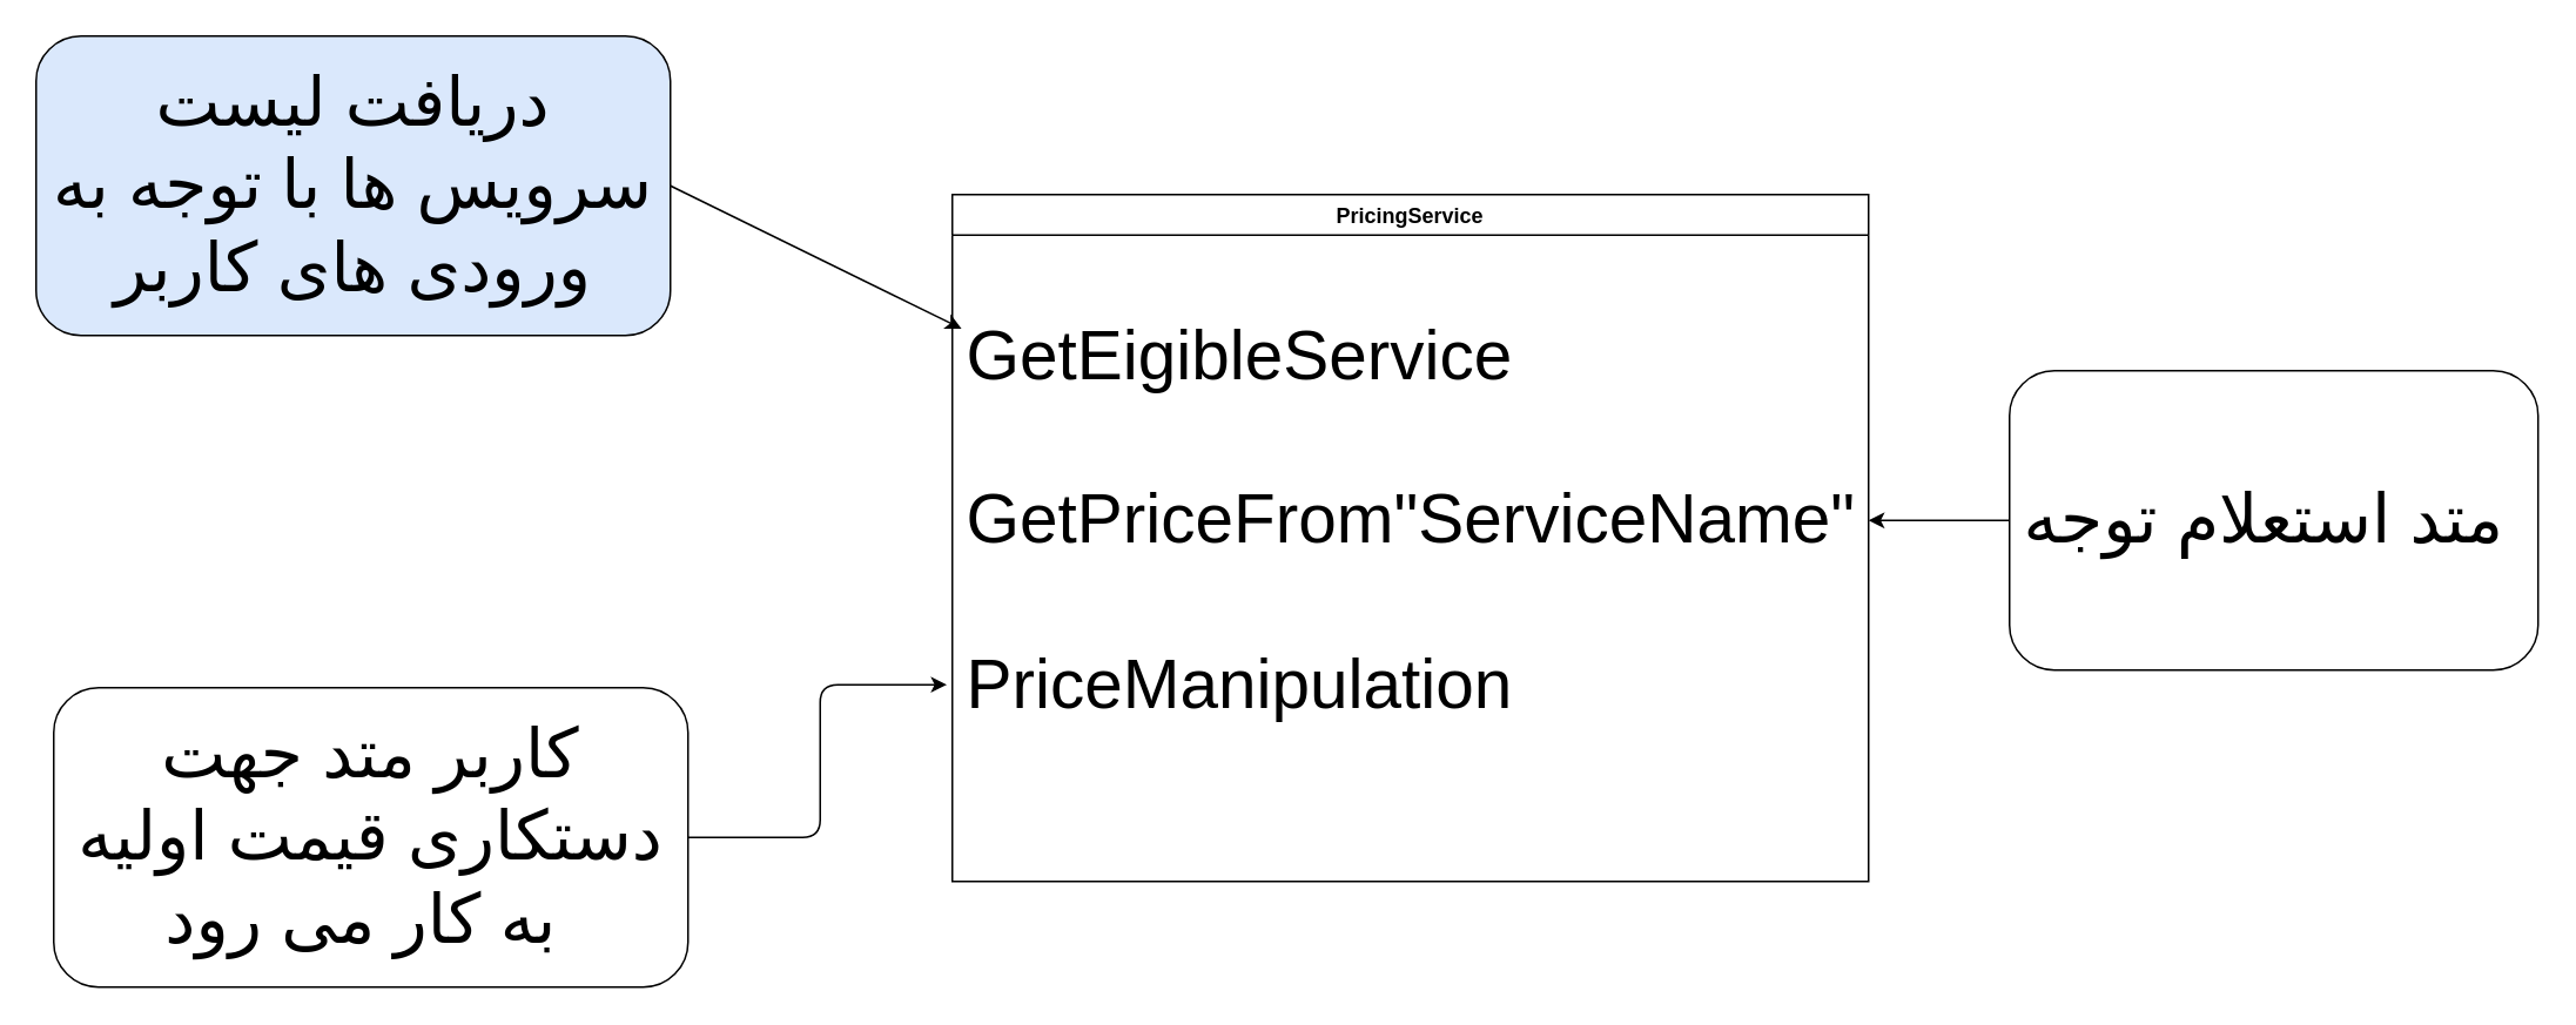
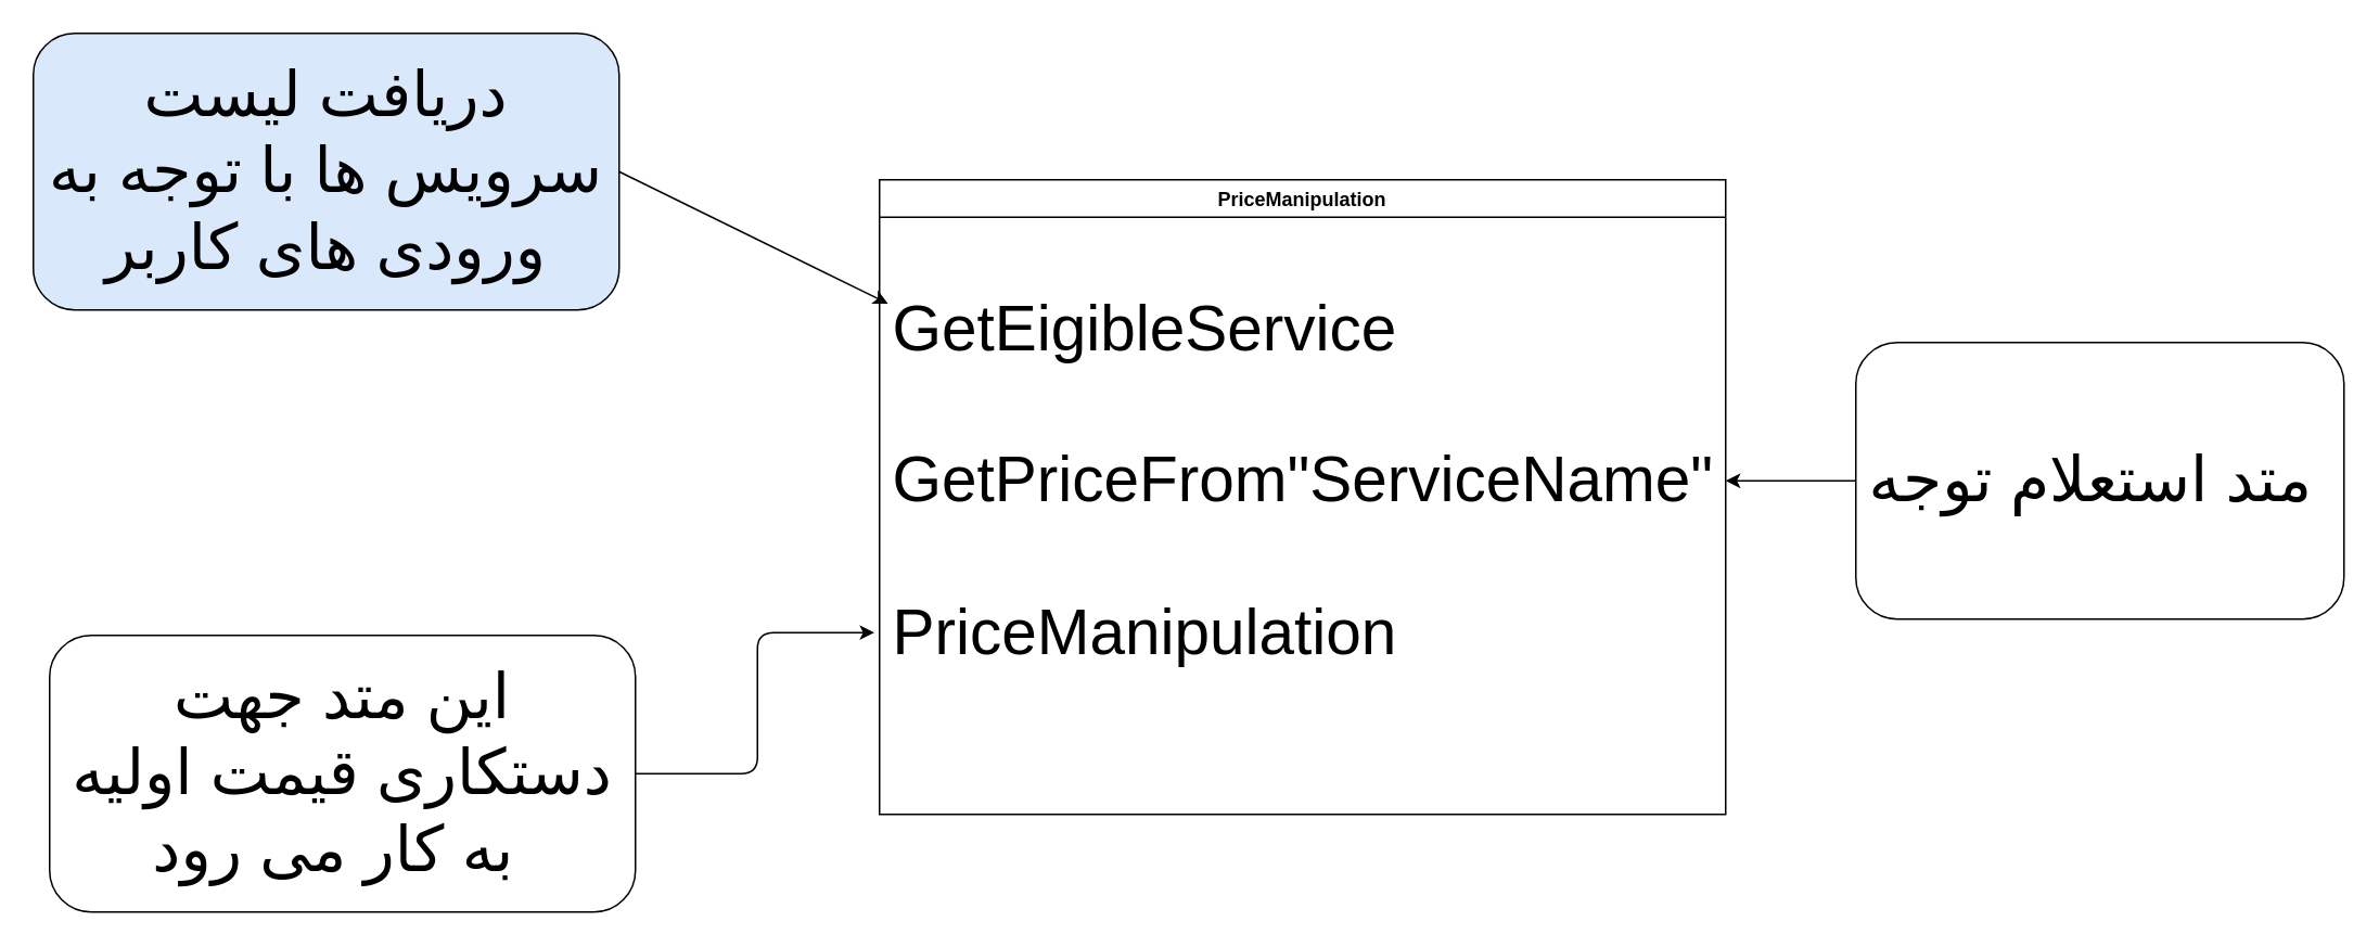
  <mxCell id="0" />
  <mxCell id="1" parent="0" />
- <mxCell id="2" value="PricingService" style="swimlane;" parent="1" vertex="1"><mxGeometry x="540" y="110" width="520" height="390" as="geometry" /></mxCell>
+ <mxCell id="2" value="PriceManipulation" style="swimlane;" parent="1" vertex="1"><mxGeometry x="540" y="110" width="520" height="390" as="geometry" /></mxCell>
  <mxCell id="3" value="&lt;div style=&quot;text-align: left ; font-size: 39px&quot;&gt;&lt;font style=&quot;font-size: 39px&quot;&gt;GetEigibleService&lt;/font&gt;&lt;/div&gt;&lt;div style=&quot;text-align: left ; font-size: 39px&quot;&gt;&lt;font style=&quot;font-size: 39px&quot;&gt;&lt;br&gt;&lt;/font&gt;&lt;/div&gt;&lt;div style=&quot;text-align: left ; font-size: 39px&quot;&gt;&lt;span&gt;&lt;font style=&quot;font-size: 39px&quot;&gt;GetPriceFrom&quot;ServiceName&quot;&lt;/font&gt;&lt;/span&gt;&lt;/div&gt;&lt;div style=&quot;text-align: left ; font-size: 39px&quot;&gt;&lt;span&gt;&lt;font style=&quot;font-size: 39px&quot;&gt;&lt;br&gt;&lt;/font&gt;&lt;/span&gt;&lt;/div&gt;&lt;div style=&quot;text-align: left ; font-size: 39px&quot;&gt;&lt;font style=&quot;font-size: 39px&quot;&gt;PriceManipulation&lt;/font&gt;&lt;/div&gt;" style="text;html=1;align=center;verticalAlign=middle;resizable=0;points=[];autosize=1;strokeColor=none;fillColor=none;fontSize=36;" parent="2" vertex="1"><mxGeometry y="75" width="520" height="220" as="geometry" /></mxCell>
  <mxCell id="4" style="edgeStyle=none;html=1;exitX=0;exitY=0.5;exitDx=0;exitDy=0;fontSize=39;fontColor=#FFFFFF;" parent="1" source="5" target="3" edge="1"><mxGeometry relative="1" as="geometry" /></mxCell>
  <mxCell id="5" value="متد استعلام توجه&amp;nbsp;" style="rounded=1;whiteSpace=wrap;html=1;fontSize=39;fontColor=none;" parent="1" vertex="1"><mxGeometry x="1140" y="210" width="300" height="170" as="geometry" /></mxCell>
  <mxCell id="6" style="edgeStyle=orthogonalEdgeStyle;html=1;exitX=1;exitY=0.5;exitDx=0;exitDy=0;entryX=-0.006;entryY=0.924;entryDx=0;entryDy=0;entryPerimeter=0;fontSize=39;fontColor=#F6F5FF;" parent="1" source="7" target="3" edge="1"><mxGeometry relative="1" as="geometry" /></mxCell>
- <mxCell id="7" value="کاربر متد جهت دستکاری قیمت اولیه به کار می رود&amp;nbsp;" style="rounded=1;whiteSpace=wrap;html=1;fontSize=39;fontColor=none;" parent="1" vertex="1"><mxGeometry x="30" y="390" width="360" height="170" as="geometry" /></mxCell>
+ <mxCell id="7" value="این متد جهت دستکاری قیمت اولیه به کار می رود&amp;nbsp;" style="rounded=1;whiteSpace=wrap;html=1;fontSize=39;fontColor=none;" parent="1" vertex="1"><mxGeometry x="30" y="390" width="360" height="170" as="geometry" /></mxCell>
  <mxCell id="8" style="edgeStyle=none;html=1;exitX=1;exitY=0.5;exitDx=0;exitDy=0;entryX=0.01;entryY=0.005;entryDx=0;entryDy=0;entryPerimeter=0;" parent="1" source="9" target="3" edge="1"><mxGeometry relative="1" as="geometry" /></mxCell>
  <mxCell id="9" value="دریافت لیست سرویس ها با توجه به ورودی های کاربر" style="rounded=1;whiteSpace=wrap;html=1;fontSize=39;fontColor=none;fillColor=#dae8fc;" parent="1" vertex="1"><mxGeometry x="20" y="20" width="360" height="170" as="geometry" /></mxCell>
